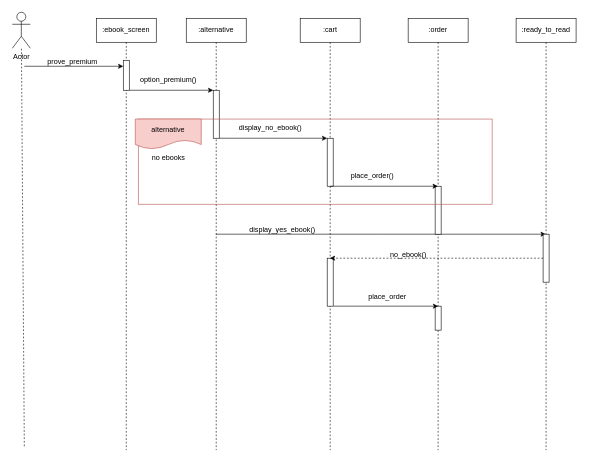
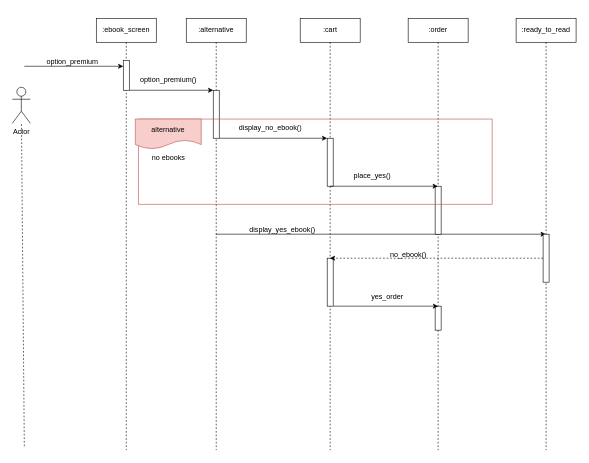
  <mxCell id="0" />
  <mxCell id="1" parent="0" />
  <mxCell id="2" value=":ebook_screen" style="shape=umlLifeline;perimeter=lifelinePerimeter;whiteSpace=wrap;html=1;container=0;dropTarget=0;collapsible=0;recursiveResize=0;outlineConnect=0;portConstraint=eastwest;newEdgeStyle={&quot;edgeStyle&quot;:&quot;elbowEdgeStyle&quot;,&quot;elbow&quot;:&quot;vertical&quot;,&quot;curved&quot;:0,&quot;rounded&quot;:0};" vertex="1" parent="1"><mxGeometry x="160" y="30" width="100" height="720" as="geometry" /></mxCell>
  <mxCell id="3" value="" style="html=1;points=[];perimeter=orthogonalPerimeter;outlineConnect=0;targetShapes=umlLifeline;portConstraint=eastwest;newEdgeStyle={&quot;edgeStyle&quot;:&quot;elbowEdgeStyle&quot;,&quot;elbow&quot;:&quot;vertical&quot;,&quot;curved&quot;:0,&quot;rounded&quot;:0};" vertex="1" parent="2"><mxGeometry x="45" y="70" width="10" height="50" as="geometry" /></mxCell>
  <mxCell id="4" value=":alternative" style="shape=umlLifeline;perimeter=lifelinePerimeter;whiteSpace=wrap;html=1;container=0;dropTarget=0;collapsible=0;recursiveResize=0;outlineConnect=0;portConstraint=eastwest;newEdgeStyle={&quot;edgeStyle&quot;:&quot;elbowEdgeStyle&quot;,&quot;elbow&quot;:&quot;vertical&quot;,&quot;curved&quot;:0,&quot;rounded&quot;:0};" vertex="1" parent="1"><mxGeometry x="310" y="30" width="100" height="720" as="geometry" /></mxCell>
  <mxCell id="5" value="" style="html=1;points=[];perimeter=orthogonalPerimeter;outlineConnect=0;targetShapes=umlLifeline;portConstraint=eastwest;newEdgeStyle={&quot;edgeStyle&quot;:&quot;elbowEdgeStyle&quot;,&quot;elbow&quot;:&quot;vertical&quot;,&quot;curved&quot;:0,&quot;rounded&quot;:0};" vertex="1" parent="4"><mxGeometry x="45" y="120" width="10" height="80" as="geometry" /></mxCell>
- <mxCell id="6" value="Actor" style="shape=umlActor;verticalLabelPosition=bottom;verticalAlign=top;html=1;outlineConnect=0;" vertex="1" parent="1"><mxGeometry x="20" y="20" width="30" height="60" as="geometry" /></mxCell>
+ <mxCell id="6" value="Actor" style="shape=umlActor;verticalLabelPosition=bottom;verticalAlign=top;html=1;outlineConnect=0;" vertex="1" parent="1"><mxGeometry x="20" y="145" width="30" height="60" as="geometry" /></mxCell>
  <mxCell id="7" value=":cart" style="shape=umlLifeline;perimeter=lifelinePerimeter;whiteSpace=wrap;html=1;container=0;dropTarget=0;collapsible=0;recursiveResize=0;outlineConnect=0;portConstraint=eastwest;newEdgeStyle={&quot;edgeStyle&quot;:&quot;elbowEdgeStyle&quot;,&quot;elbow&quot;:&quot;vertical&quot;,&quot;curved&quot;:0,&quot;rounded&quot;:0};" vertex="1" parent="1"><mxGeometry x="500" y="30" width="100" height="720" as="geometry" /></mxCell>
  <mxCell id="8" value="" style="html=1;points=[];perimeter=orthogonalPerimeter;outlineConnect=0;targetShapes=umlLifeline;portConstraint=eastwest;newEdgeStyle={&quot;edgeStyle&quot;:&quot;elbowEdgeStyle&quot;,&quot;elbow&quot;:&quot;vertical&quot;,&quot;curved&quot;:0,&quot;rounded&quot;:0};" vertex="1" parent="7"><mxGeometry x="45" y="200" width="10" height="80" as="geometry" /></mxCell>
  <mxCell id="9" value="" style="html=1;points=[];perimeter=orthogonalPerimeter;outlineConnect=0;targetShapes=umlLifeline;portConstraint=eastwest;newEdgeStyle={&quot;edgeStyle&quot;:&quot;elbowEdgeStyle&quot;,&quot;elbow&quot;:&quot;vertical&quot;,&quot;curved&quot;:0,&quot;rounded&quot;:0};" vertex="1" parent="7"><mxGeometry x="45" y="400" width="10" height="80" as="geometry" /></mxCell>
  <mxCell id="10" value="" style="edgeStyle=elbowEdgeStyle;rounded=0;orthogonalLoop=1;jettySize=auto;html=1;elbow=vertical;curved=0;" edge="1" parent="1" source="4" target="23"><mxGeometry relative="1" as="geometry" /></mxCell>
  <mxCell id="11" value=":order" style="shape=umlLifeline;perimeter=lifelinePerimeter;whiteSpace=wrap;html=1;container=0;dropTarget=0;collapsible=0;recursiveResize=0;outlineConnect=0;portConstraint=eastwest;newEdgeStyle={&quot;edgeStyle&quot;:&quot;elbowEdgeStyle&quot;,&quot;elbow&quot;:&quot;vertical&quot;,&quot;curved&quot;:0,&quot;rounded&quot;:0};" vertex="1" parent="1"><mxGeometry x="680" y="30" width="100" height="720" as="geometry" /></mxCell>
  <mxCell id="12" value="" style="html=1;points=[];perimeter=orthogonalPerimeter;outlineConnect=0;targetShapes=umlLifeline;portConstraint=eastwest;newEdgeStyle={&quot;edgeStyle&quot;:&quot;elbowEdgeStyle&quot;,&quot;elbow&quot;:&quot;vertical&quot;,&quot;curved&quot;:0,&quot;rounded&quot;:0};" vertex="1" parent="11"><mxGeometry x="45" y="280" width="10" height="80" as="geometry" /></mxCell>
  <mxCell id="13" value="" style="html=1;points=[];perimeter=orthogonalPerimeter;outlineConnect=0;targetShapes=umlLifeline;portConstraint=eastwest;newEdgeStyle={&quot;edgeStyle&quot;:&quot;elbowEdgeStyle&quot;,&quot;elbow&quot;:&quot;vertical&quot;,&quot;curved&quot;:0,&quot;rounded&quot;:0};" vertex="1" parent="11"><mxGeometry x="45" y="480" width="10" height="40" as="geometry" /></mxCell>
  <mxCell id="14" value="" style="endArrow=none;dashed=1;html=1;rounded=0;" edge="1" parent="1" target="6"><mxGeometry width="50" height="50" relative="1" as="geometry"><mxPoint x="40" y="743.6" as="sourcePoint" /><mxPoint x="130" y="220" as="targetPoint" /></mxGeometry></mxCell>
  <mxCell id="15" value="" style="edgeStyle=none;orthogonalLoop=1;jettySize=auto;html=1;rounded=0;" edge="1" parent="1" target="3"><mxGeometry width="100" relative="1" as="geometry"><mxPoint x="40" y="110" as="sourcePoint" /><mxPoint x="150" y="110" as="targetPoint" /><Array as="points" /></mxGeometry></mxCell>
- <mxCell id="16" value="prove_premium" style="text;html=1;align=center;verticalAlign=middle;resizable=0;points=[];autosize=1;strokeColor=none;fillColor=none;" vertex="1" parent="1"><mxGeometry x="65" y="88" width="110" height="30" as="geometry" /></mxCell>
+ <mxCell id="16" value="option_premium" style="text;html=1;align=center;verticalAlign=middle;resizable=0;points=[];autosize=1;strokeColor=none;fillColor=none;" vertex="1" parent="1"><mxGeometry x="65" y="88" width="110" height="30" as="geometry" /></mxCell>
  <mxCell id="17" value="" style="edgeStyle=none;orthogonalLoop=1;jettySize=auto;html=1;rounded=0;" edge="1" parent="1" source="3" target="5"><mxGeometry width="100" relative="1" as="geometry"><mxPoint x="220" y="150" as="sourcePoint" /><mxPoint x="320" y="150" as="targetPoint" /><Array as="points" /></mxGeometry></mxCell>
  <mxCell id="18" value="option_premium()" style="text;html=1;align=center;verticalAlign=middle;resizable=0;points=[];autosize=1;strokeColor=none;fillColor=none;" vertex="1" parent="1"><mxGeometry x="220" y="118" width="120" height="30" as="geometry" /></mxCell>
  <mxCell id="19" value="" style="edgeStyle=none;orthogonalLoop=1;jettySize=auto;html=1;rounded=0;" edge="1" parent="1" source="5" target="8"><mxGeometry width="100" relative="1" as="geometry"><mxPoint x="380" y="230" as="sourcePoint" /><mxPoint x="480" y="230" as="targetPoint" /><Array as="points" /></mxGeometry></mxCell>
  <mxCell id="20" value="display_no_ebook()" style="text;html=1;align=center;verticalAlign=middle;resizable=0;points=[];autosize=1;strokeColor=none;fillColor=none;" vertex="1" parent="1"><mxGeometry x="385" y="198" width="130" height="30" as="geometry" /></mxCell>
  <mxCell id="21" value="" style="edgeStyle=none;orthogonalLoop=1;jettySize=auto;html=1;rounded=0;" edge="1" parent="1" target="11"><mxGeometry width="100" relative="1" as="geometry"><mxPoint x="550" y="310" as="sourcePoint" /><mxPoint x="650" y="310" as="targetPoint" /><Array as="points" /></mxGeometry></mxCell>
- <mxCell id="22" value="place_order()" style="text;html=1;align=center;verticalAlign=middle;resizable=0;points=[];autosize=1;strokeColor=none;fillColor=none;" vertex="1" parent="1"><mxGeometry x="575" y="278" width="90" height="30" as="geometry" /></mxCell>
+ <mxCell id="22" value="place_yes()" style="text;html=1;align=center;verticalAlign=middle;resizable=0;points=[];autosize=1;strokeColor=none;fillColor=none;" vertex="1" parent="1"><mxGeometry x="575" y="278" width="90" height="30" as="geometry" /></mxCell>
  <mxCell id="23" value=":ready_to_read" style="shape=umlLifeline;perimeter=lifelinePerimeter;whiteSpace=wrap;html=1;container=0;dropTarget=0;collapsible=0;recursiveResize=0;outlineConnect=0;portConstraint=eastwest;newEdgeStyle={&quot;edgeStyle&quot;:&quot;elbowEdgeStyle&quot;,&quot;elbow&quot;:&quot;vertical&quot;,&quot;curved&quot;:0,&quot;rounded&quot;:0};" vertex="1" parent="1"><mxGeometry x="860" y="30" width="100" height="720" as="geometry" /></mxCell>
  <mxCell id="24" value="" style="html=1;points=[];perimeter=orthogonalPerimeter;outlineConnect=0;targetShapes=umlLifeline;portConstraint=eastwest;newEdgeStyle={&quot;edgeStyle&quot;:&quot;elbowEdgeStyle&quot;,&quot;elbow&quot;:&quot;vertical&quot;,&quot;curved&quot;:0,&quot;rounded&quot;:0};" vertex="1" parent="23"><mxGeometry x="45" y="360" width="10" height="80" as="geometry" /></mxCell>
  <mxCell id="25" value="display_yes_ebook()" style="text;html=1;align=center;verticalAlign=middle;resizable=0;points=[];autosize=1;strokeColor=none;fillColor=none;" vertex="1" parent="1"><mxGeometry x="405" y="368" width="130" height="30" as="geometry" /></mxCell>
  <mxCell id="26" value="" style="edgeStyle=none;orthogonalLoop=1;jettySize=auto;html=1;rounded=0;dashed=1;" edge="1" parent="1" source="24" target="7"><mxGeometry width="100" relative="1" as="geometry"><mxPoint x="750" y="430" as="sourcePoint" /><mxPoint x="850" y="430" as="targetPoint" /><Array as="points" /></mxGeometry></mxCell>
  <mxCell id="27" value="no_ebook()" style="text;html=1;align=center;verticalAlign=middle;resizable=0;points=[];autosize=1;strokeColor=none;fillColor=none;" vertex="1" parent="1"><mxGeometry x="640" y="410" width="80" height="30" as="geometry" /></mxCell>
  <mxCell id="28" value="" style="edgeStyle=none;orthogonalLoop=1;jettySize=auto;html=1;rounded=0;" edge="1" parent="1"><mxGeometry width="100" relative="1" as="geometry"><mxPoint x="555.5" y="510" as="sourcePoint" /><mxPoint x="730" y="510" as="targetPoint" /><Array as="points" /></mxGeometry></mxCell>
- <mxCell id="29" value="place_order" style="text;html=1;align=center;verticalAlign=middle;resizable=0;points=[];autosize=1;strokeColor=none;fillColor=none;" vertex="1" parent="1"><mxGeometry x="600" y="480" width="90" height="30" as="geometry" /></mxCell>
+ <mxCell id="29" value="yes_order" style="text;html=1;align=center;verticalAlign=middle;resizable=0;points=[];autosize=1;strokeColor=none;fillColor=none;" vertex="1" parent="1"><mxGeometry x="600" y="480" width="90" height="30" as="geometry" /></mxCell>
  <mxCell id="30" value="" style="whiteSpace=wrap;html=1;fillColor=none;strokeColor=#B85450;" vertex="1" parent="1"><mxGeometry x="230" y="198" width="590" height="142" as="geometry" /></mxCell>
  <mxCell id="31" value="alternative" style="shape=document;whiteSpace=wrap;html=1;boundedLbl=1;fillColor=#f8cecc;strokeColor=#b85450;" vertex="1" parent="1"><mxGeometry x="225" y="198" width="110" height="50" as="geometry" /></mxCell>
  <mxCell id="32" value="no ebooks" style="text;html=1;align=center;verticalAlign=middle;resizable=0;points=[];autosize=1;strokeColor=none;fillColor=none;" vertex="1" parent="1"><mxGeometry x="240" y="248" width="80" height="30" as="geometry" /></mxCell>
